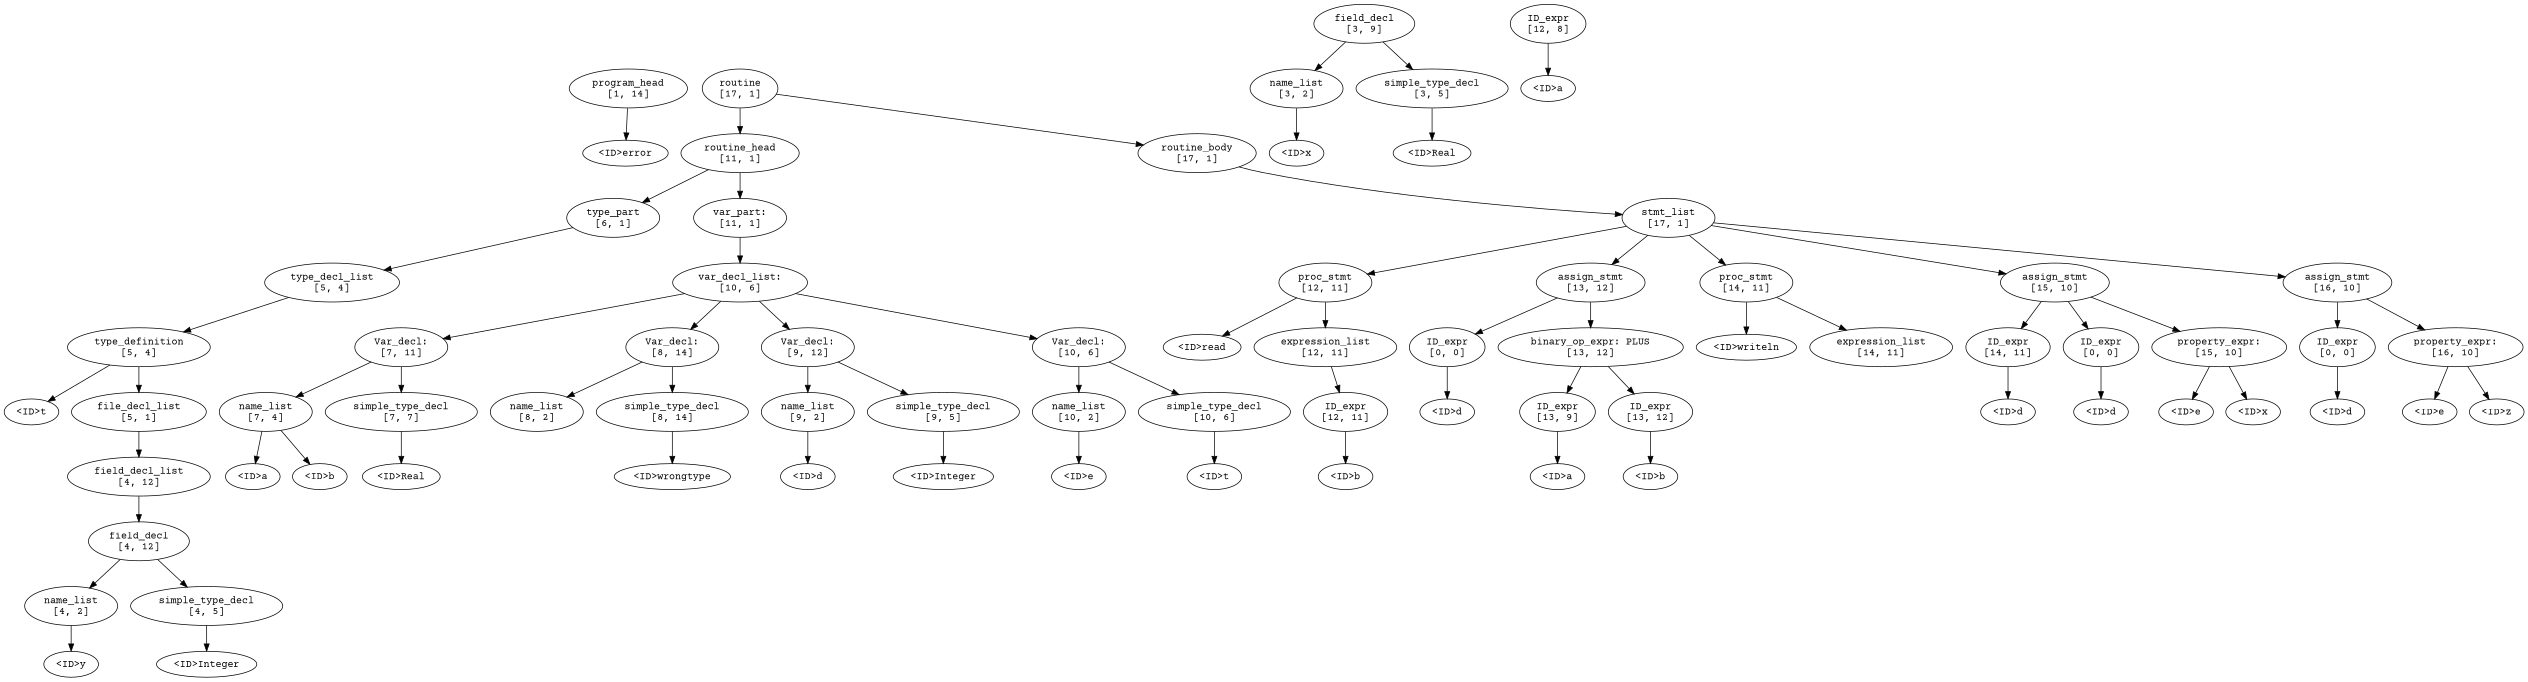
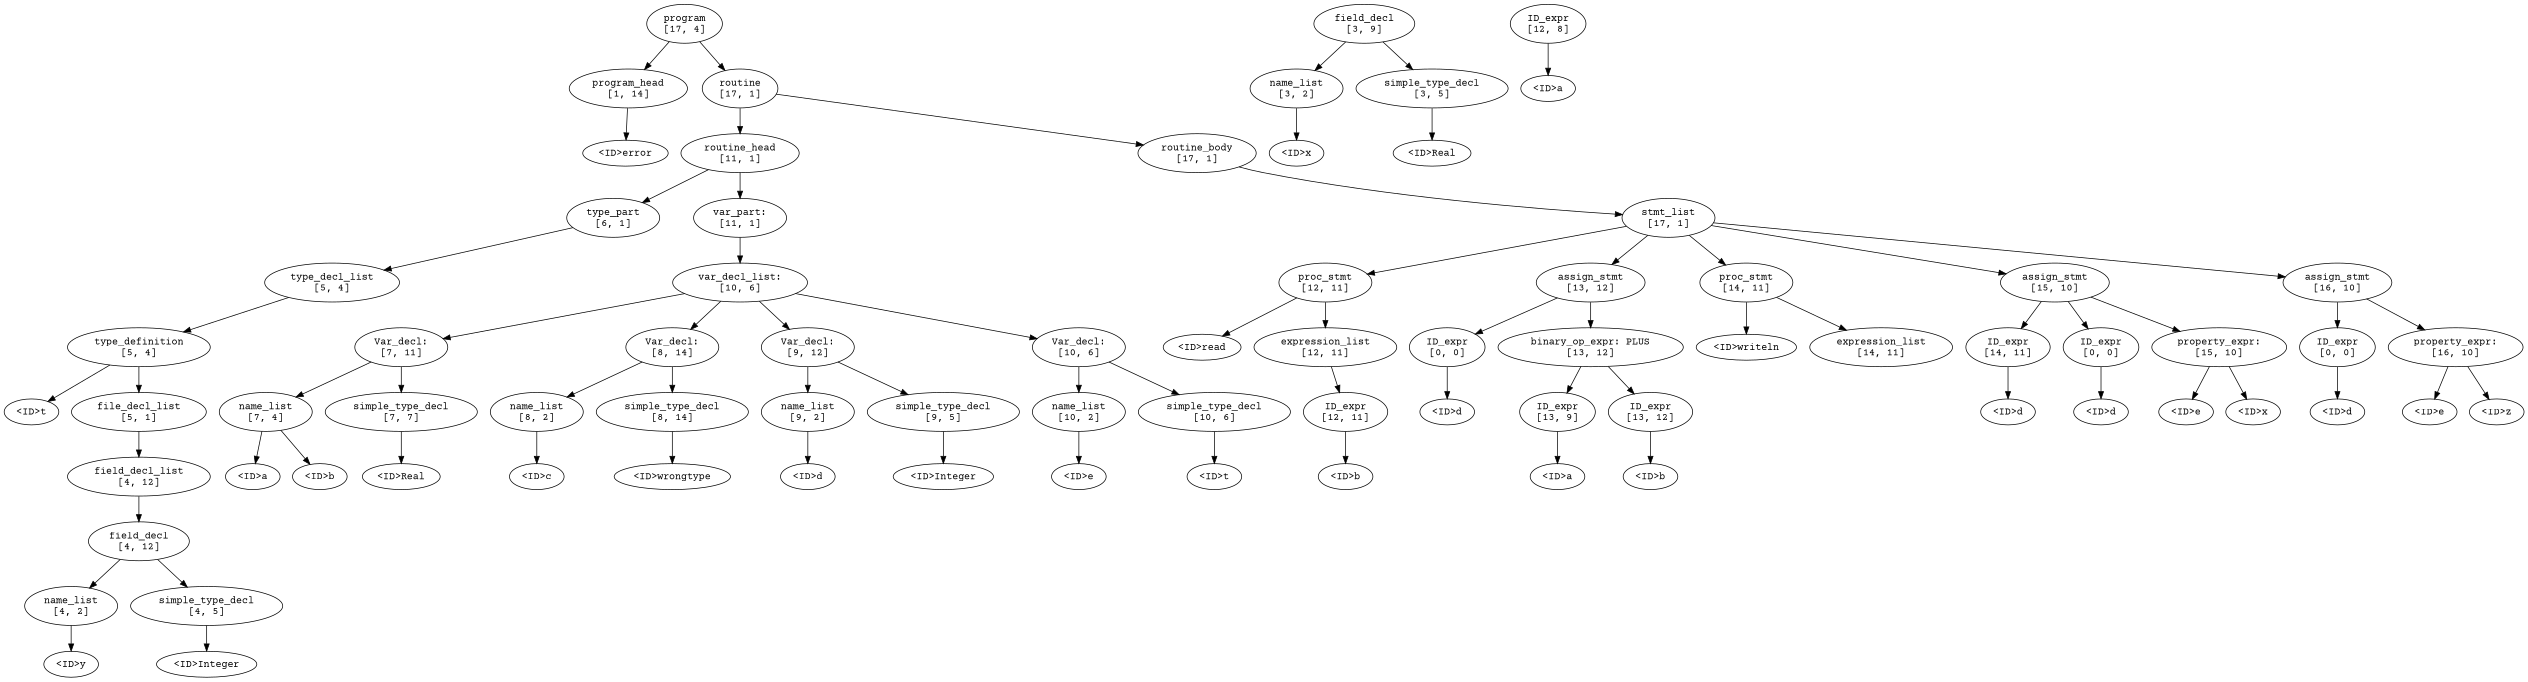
  digraph {
    fontname="Courier Prime"
    node [fontname="Courier Prime"]
    edge [fontname="Courier Prime"]
+   n1 [label="program\n[17, 4]"]
    n2 [label="program_head\n[1, 14]"]
    n3 [label="routine\n[17, 1]"]
    n4 [label="<ID>error"]
    n5 [label="routine_head\n[11, 1]"]
    n6 [label="routine_body\n[17, 1]"]
    n7 [label="type_part\n[6, 1]"]
    n8 [label="var_part:\n[11, 1]"]
    n9 [label="stmt_list\n[17, 1]"]
    n10 [label="type_decl_list\n[5, 4]"]
    n11 [label="var_decl_list:\n[10, 6]"]
    n12 [label="type_definition\n[5, 4]"]
    n13 [label="<ID>t"]
    n14 [label="file_decl_list\n[5, 1]"]
    n15 [label="field_decl_list\n[4, 12]"]
    n16 [label="field_decl\n[4, 12]"]
    n17 [label="field_decl\n[3, 9]"]
    n18 [label="name_list\n[3, 2]"]
    n19 [label="simple_type_decl\n[3, 5]"]
    n20 [label="name_list\n[4, 2]"]
    n21 [label="simple_type_decl\n[4, 5]"]
    n22 [label="<ID>x"]
    n23 [label="<ID>Real"]
    n24 [label="<ID>y"]
    n25 [label="<ID>Integer"]
    n26 [label="Var_decl:\n[7, 11]"]
    n27 [label="Var_decl:\n[8, 14]"]
    n28 [label="Var_decl:\n[9, 12]"]
    n29 [label="Var_decl:\n[10, 6]"]
    n30 [label="name_list\n[7, 4]"]
    n31 [label="simple_type_decl\n[7, 7]"]
    n32 [label="name_list\n[8, 2]"]
    n33 [label="simple_type_decl\n[8, 14]"]
    n34 [label="name_list\n[9, 2]"]
    n35 [label="simple_type_decl\n[9, 5]"]
    n36 [label="name_list\n[10, 2]"]
    n37 [label="simple_type_decl\n[10, 6]"]
    n38 [label="<ID>a"]
    n39 [label="<ID>b"]
    n40 [label="<ID>Real"]
+   n41 [label="<ID>c"]
    n42 [label="<ID>wrongtype"]
    n43 [label="<ID>d"]
    n44 [label="<ID>Integer"]
    n45 [label="<ID>e"]
    n46 [label="<ID>t"]
    n47 [label="proc_stmt\n[12, 11]"]
    n48 [label="assign_stmt\n[13, 12]"]
    n49 [label="proc_stmt\n[14, 11]"]
    n50 [label="assign_stmt\n[15, 10]"]
    n51 [label="assign_stmt\n[16, 10]"]
    n52 [label="<ID>read"]
    n53 [label="expression_list\n[12, 11]"]
    n54 [label="ID_expr\n[0, 0]"]
    n55 [label="binary_op_expr: PLUS\n[13, 12]"]
    n56 [label="<ID>writeln"]
    n57 [label="expression_list\n[14, 11]"]
    n58 [label="ID_expr\n[14, 11]"]
    n59 [label="ID_expr\n[0, 0]"]
    n60 [label="property_expr:\n[15, 10]"]
    n61 [label="ID_expr\n[0, 0]"]
    n62 [label="property_expr:\n[16, 10]"]
    n63 [label="ID_expr\n[12, 11]"]
    n64 [label="ID_expr\n[12, 8]"]
    n65 [label="<ID>a"]
    n66 [label="<ID>b"]
    n67 [label="<ID>d"]
    n68 [label="ID_expr\n[13, 9]"]
    n69 [label="ID_expr\n[13, 12]"]
    n70 [label="<ID>a"]
    n71 [label="<ID>b"]
    n72 [label="<ID>d"]
    n73 [label="<ID>d"]
    n74 [label="<ID>e"]
    n75 [label="<ID>x"]
    n76 [label="<ID>d"]
    n77 [label="<ID>e"]
    n78 [label="<ID>z"]
+   n1 -> n2
+   n1 -> n3
    n2 -> n4
    n3 -> n5
    n3 -> n6
    n5 -> n7
    n5 -> n8
    n6 -> n9
    n7 -> n10
    n8 -> n11
    n9 -> n47
    n9 -> n48
    n9 -> n49
    n9 -> n50
    n9 -> n51
    n10 -> n12
    n11 -> n26
    n11 -> n27
    n11 -> n28
    n11 -> n29
    n12 -> n13
    n12 -> n14
    n14 -> n15
    n15 -> n16
    n16 -> n20
    n16 -> n21
    n17 -> n18
    n17 -> n19
    n18 -> n22
    n19 -> n23
    n20 -> n24
    n21 -> n25
    n26 -> n30
    n26 -> n31
    n27 -> n32
    n27 -> n33
    n28 -> n34
    n28 -> n35
    n29 -> n36
    n29 -> n37
    n30 -> n38
    n30 -> n39
    n31 -> n40
+   n32 -> n41
    n33 -> n42
    n34 -> n43
    n35 -> n44
    n36 -> n45
    n37 -> n46
    n47 -> n52
    n47 -> n53
    n48 -> n54
    n48 -> n55
    n49 -> n56
    n49 -> n57
    n50 -> n58
    n50 -> n59
    n50 -> n60
    n51 -> n61
    n51 -> n62
    n53 -> n63
    n54 -> n67
    n55 -> n68
    n55 -> n69
    n58 -> n72
    n59 -> n73
    n60 -> n74
    n60 -> n75
    n61 -> n76
    n62 -> n77
    n62 -> n78
    n63 -> n66
    n64 -> n65
    n68 -> n70
    n69 -> n71
  }
